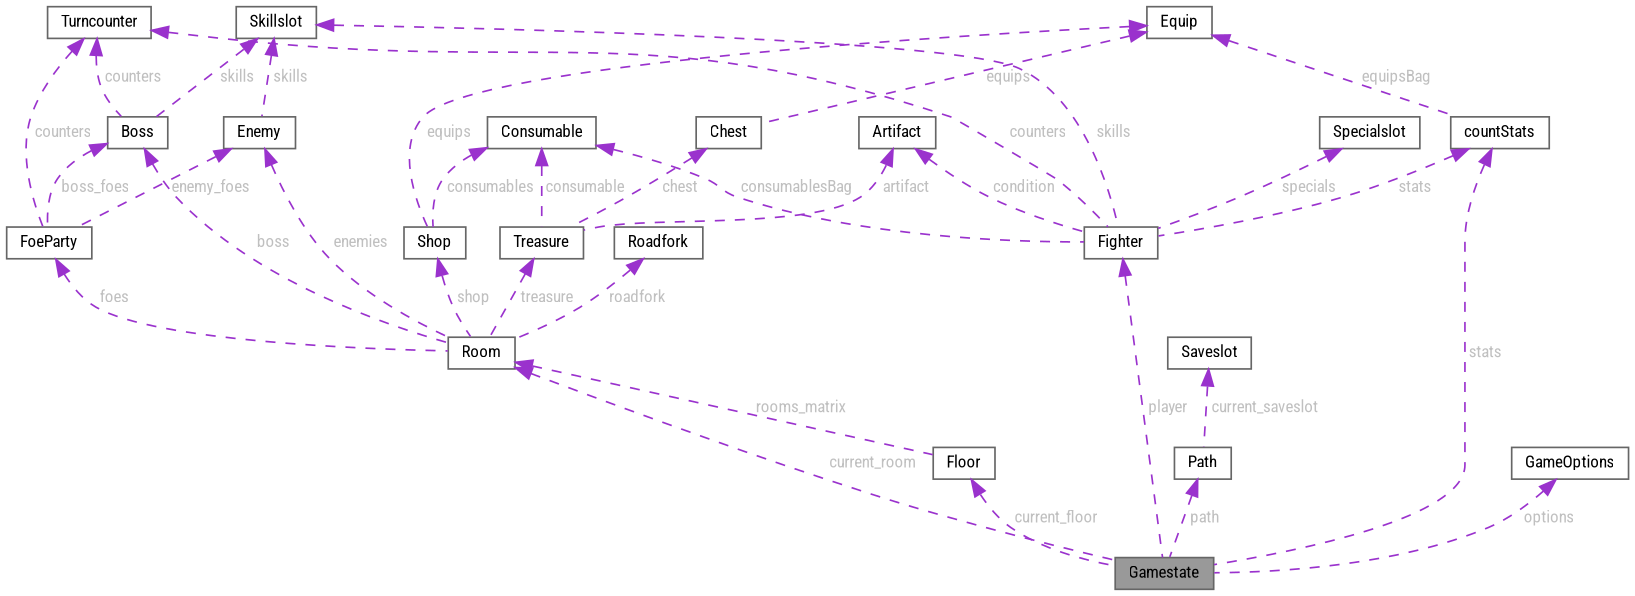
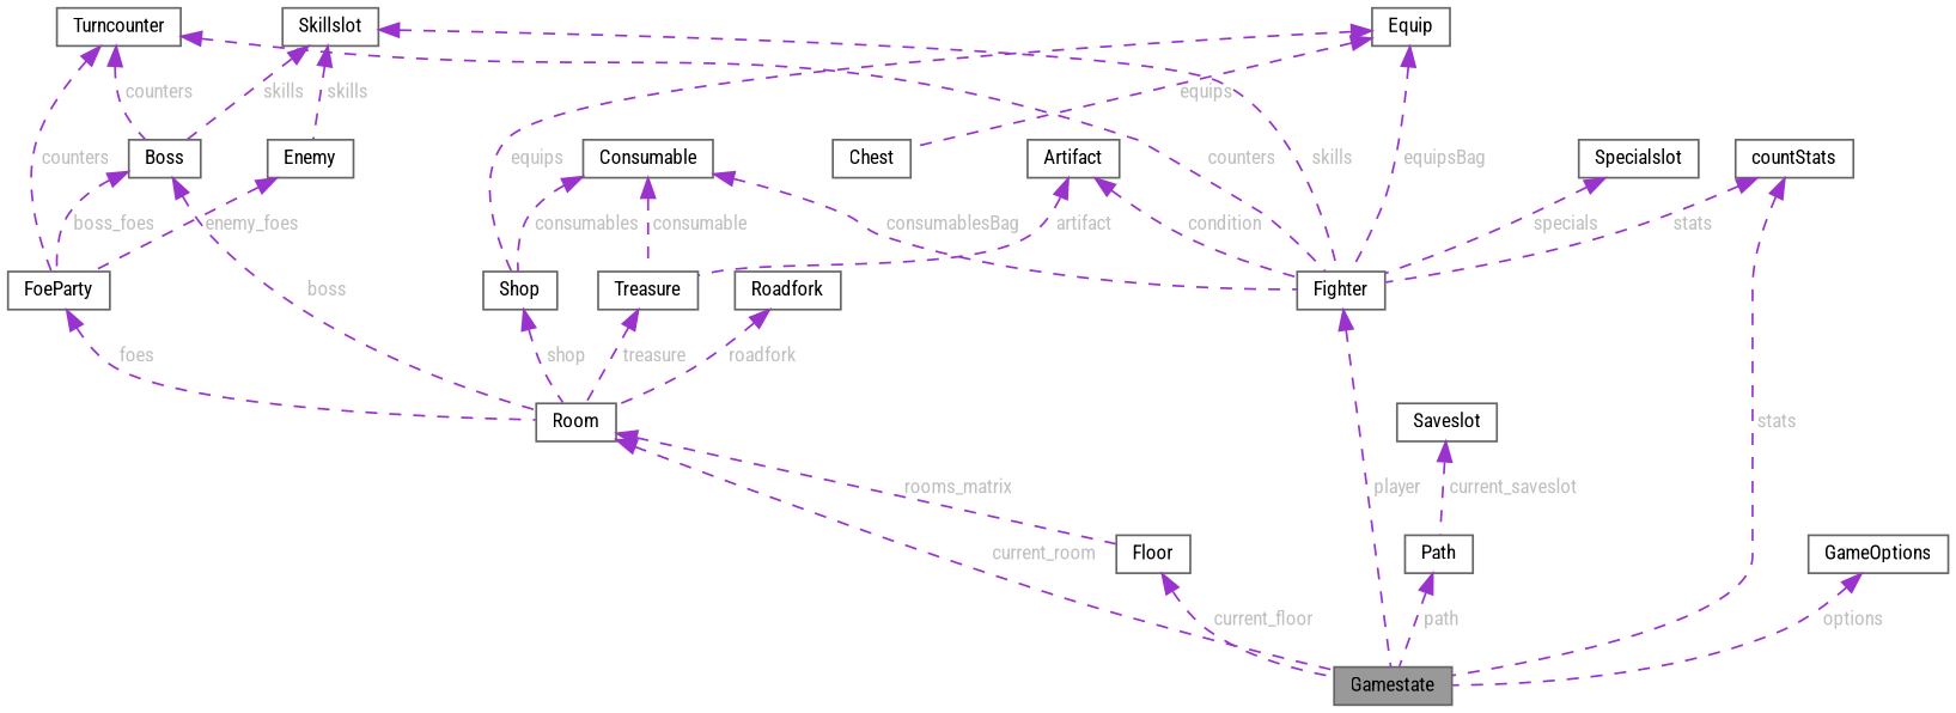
  digraph {
    fontname="Roboto Condensed"
    node [color=gray40 fillcolor=white fontname="Roboto Condensed" fontsize=10 shape=box style=filled]
    edge [color=darkorchid3 dir=back fontcolor=grey fontname="Roboto Condensed" fontsize=10 labelfontname=Helvetica labelfontsize=10 style=dashed]
    n1 [fillcolor=grey60 fontcolor=black height=0.2 label=Gamestate width=0.4]
    n2 [height=0.2 label=countStats width=0.4]
    n3 [height=0.2 label=Fighter width=0.4]
    n4 [height=0.2 label=Path width=0.4]
    n5 [height=0.2 label=Saveslot width=0.4]
    n6 [height=0.2 label=Specialslot width=0.4]
    n7 [height=0.2 label=Skillslot width=0.4]
    n8 [height=0.2 label=Boss width=0.4]
    n9 [height=0.2 label=Enemy width=0.4]
    n10 [height=0.2 label=FoeParty width=0.4]
    n11 [height=0.2 label=Room width=0.4]
    n12 [height=0.2 label=Turncounter width=0.4]
    n13 [height=0.2 label=Equip width=0.4]
    n14 [height=0.2 label=Shop width=0.4]
    n15 [height=0.2 label=Chest width=0.4]
    n16 [height=0.2 label=Treasure width=0.4]
    n17 [height=0.2 label=Consumable width=0.4]
    n18 [height=0.2 label=Artifact width=0.4]
    n19 [height=0.2 label=Floor width=0.4]
    n20 [height=0.2 label=Roadfork width=0.4]
    n21 [height=0.2 label=GameOptions width=0.4]
    n2 -> n1 [label=" stats"]
    n2 -> n3 [label=" stats"]
    n3 -> n1 [label=" player"]
    n4 -> n1 [label=" path"]
    n5 -> n4 [label=" current_saveslot"]
    n6 -> n3 [label=" specials"]
    n7 -> n3 [label=" skills"]
    n7 -> n8 [label=" skills"]
    n7 -> n9 [label=" skills"]
    n8 -> n10 [label=" boss_foes"]
    n8 -> n11 [label=" boss"]
    n9 -> n10 [label=" enemy_foes"]
-   n9 -> n11 [label=" enemies"]
    n10 -> n11 [label=" foes"]
    n11 -> n1 [label=" current_room"]
    n11 -> n19 [label=" rooms_matrix"]
    n12 -> n3 [label=" counters"]
    n12 -> n8 [label=" counters"]
    n12 -> n10 [label=" counters"]
-   n13 -> n2 [label=" equipsBag"]
+   n13 -> n3 [label=" equipsBag"]
    n13 -> n14 [label=" equips"]
    n13 -> n15 [label=" equips"]
    n14 -> n11 [label=" shop"]
-   n15 -> n16 [label=" chest"]
    n16 -> n11 [label=" treasure"]
    n17 -> n3 [label=" consumablesBag"]
    n17 -> n14 [label=" consumables"]
    n17 -> n16 [label=" consumable"]
    n18 -> n3 [label=" condition"]
    n18 -> n16 [label=" artifact"]
    n19 -> n1 [label=" current_floor"]
    n20 -> n11 [label=" roadfork"]
    n21 -> n1 [label=" options"]
  }
